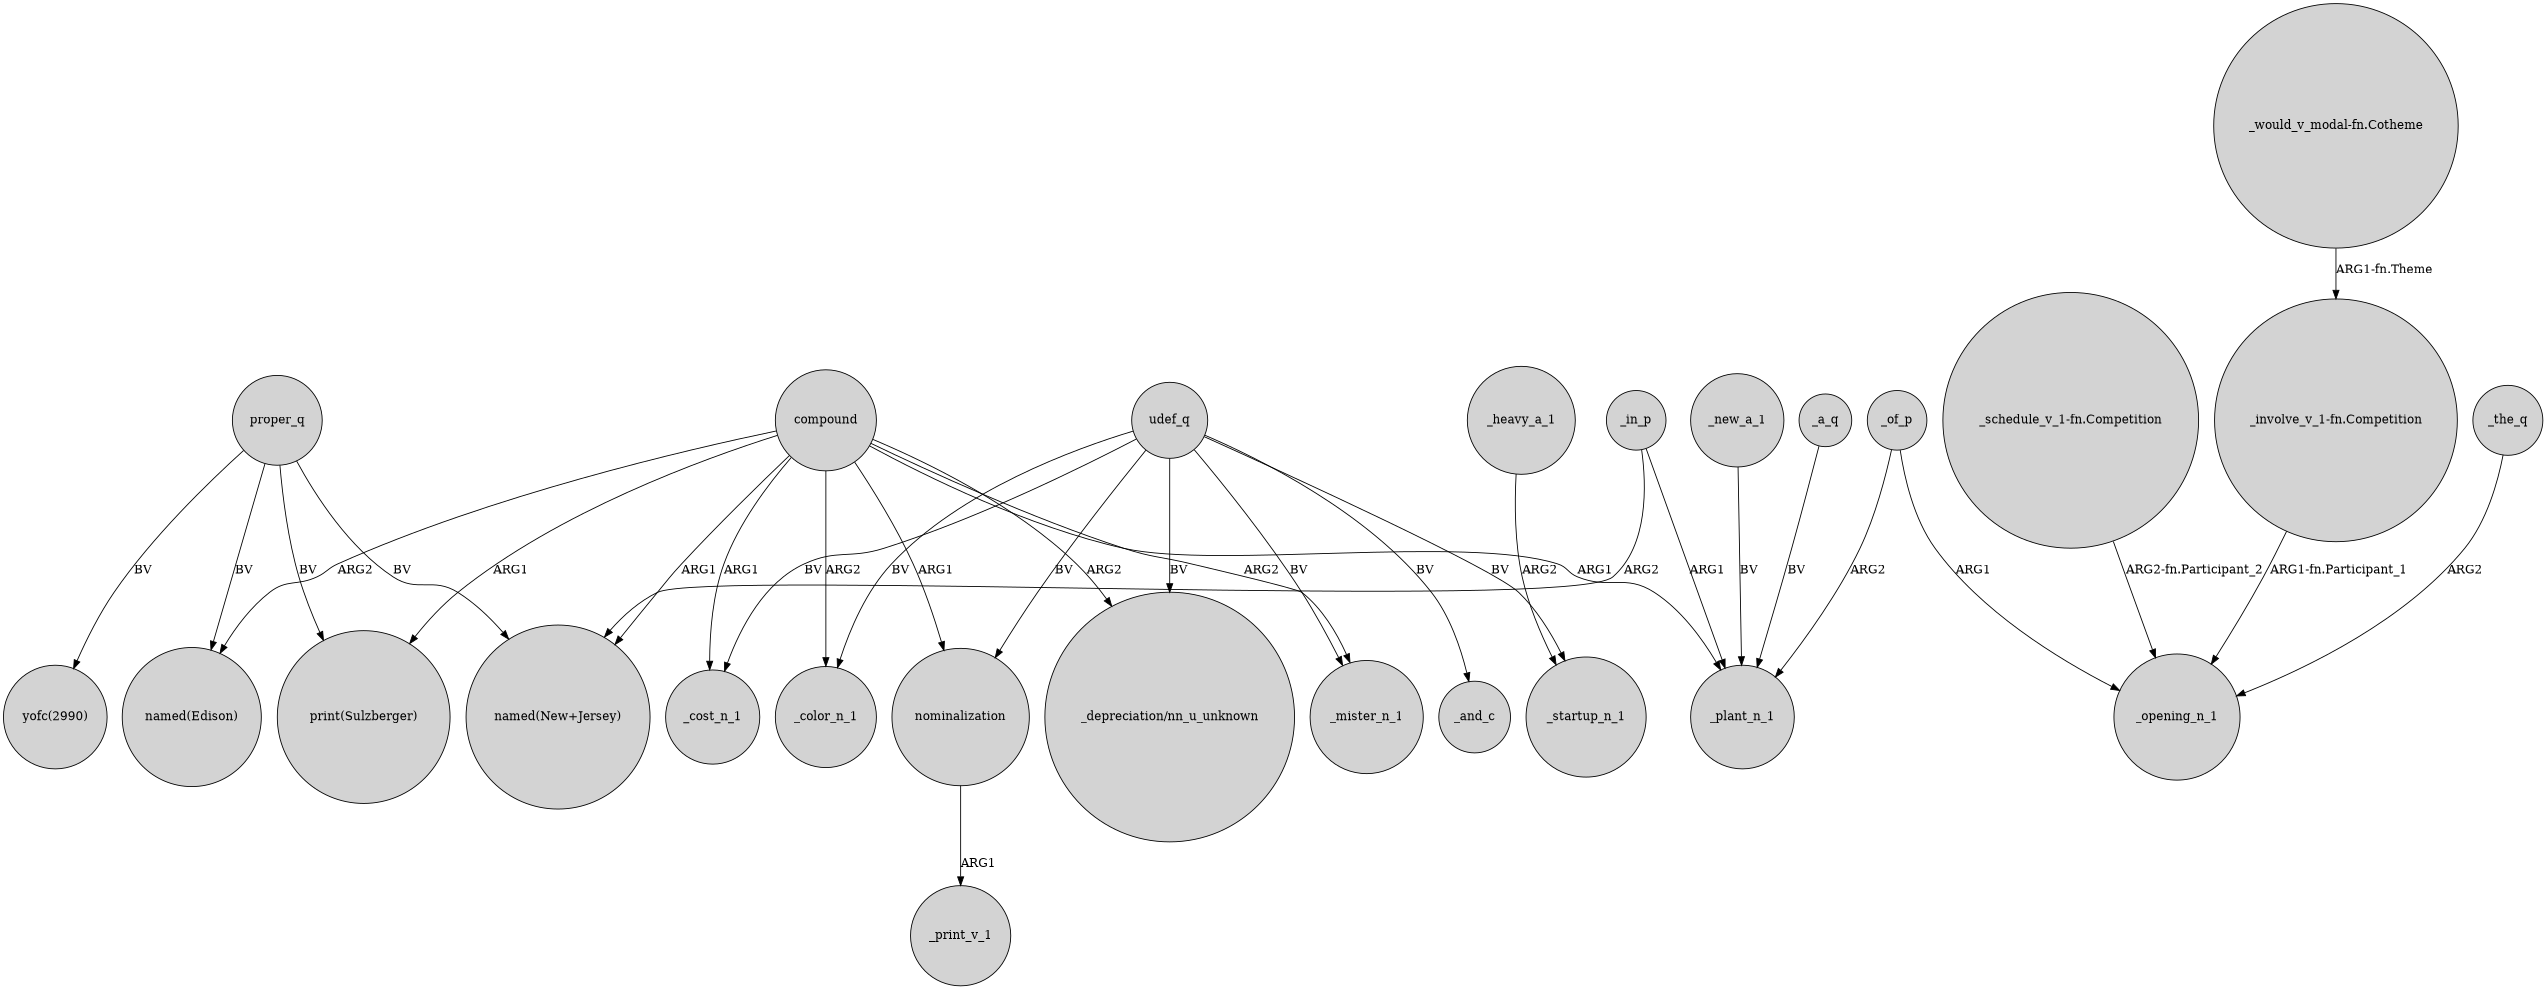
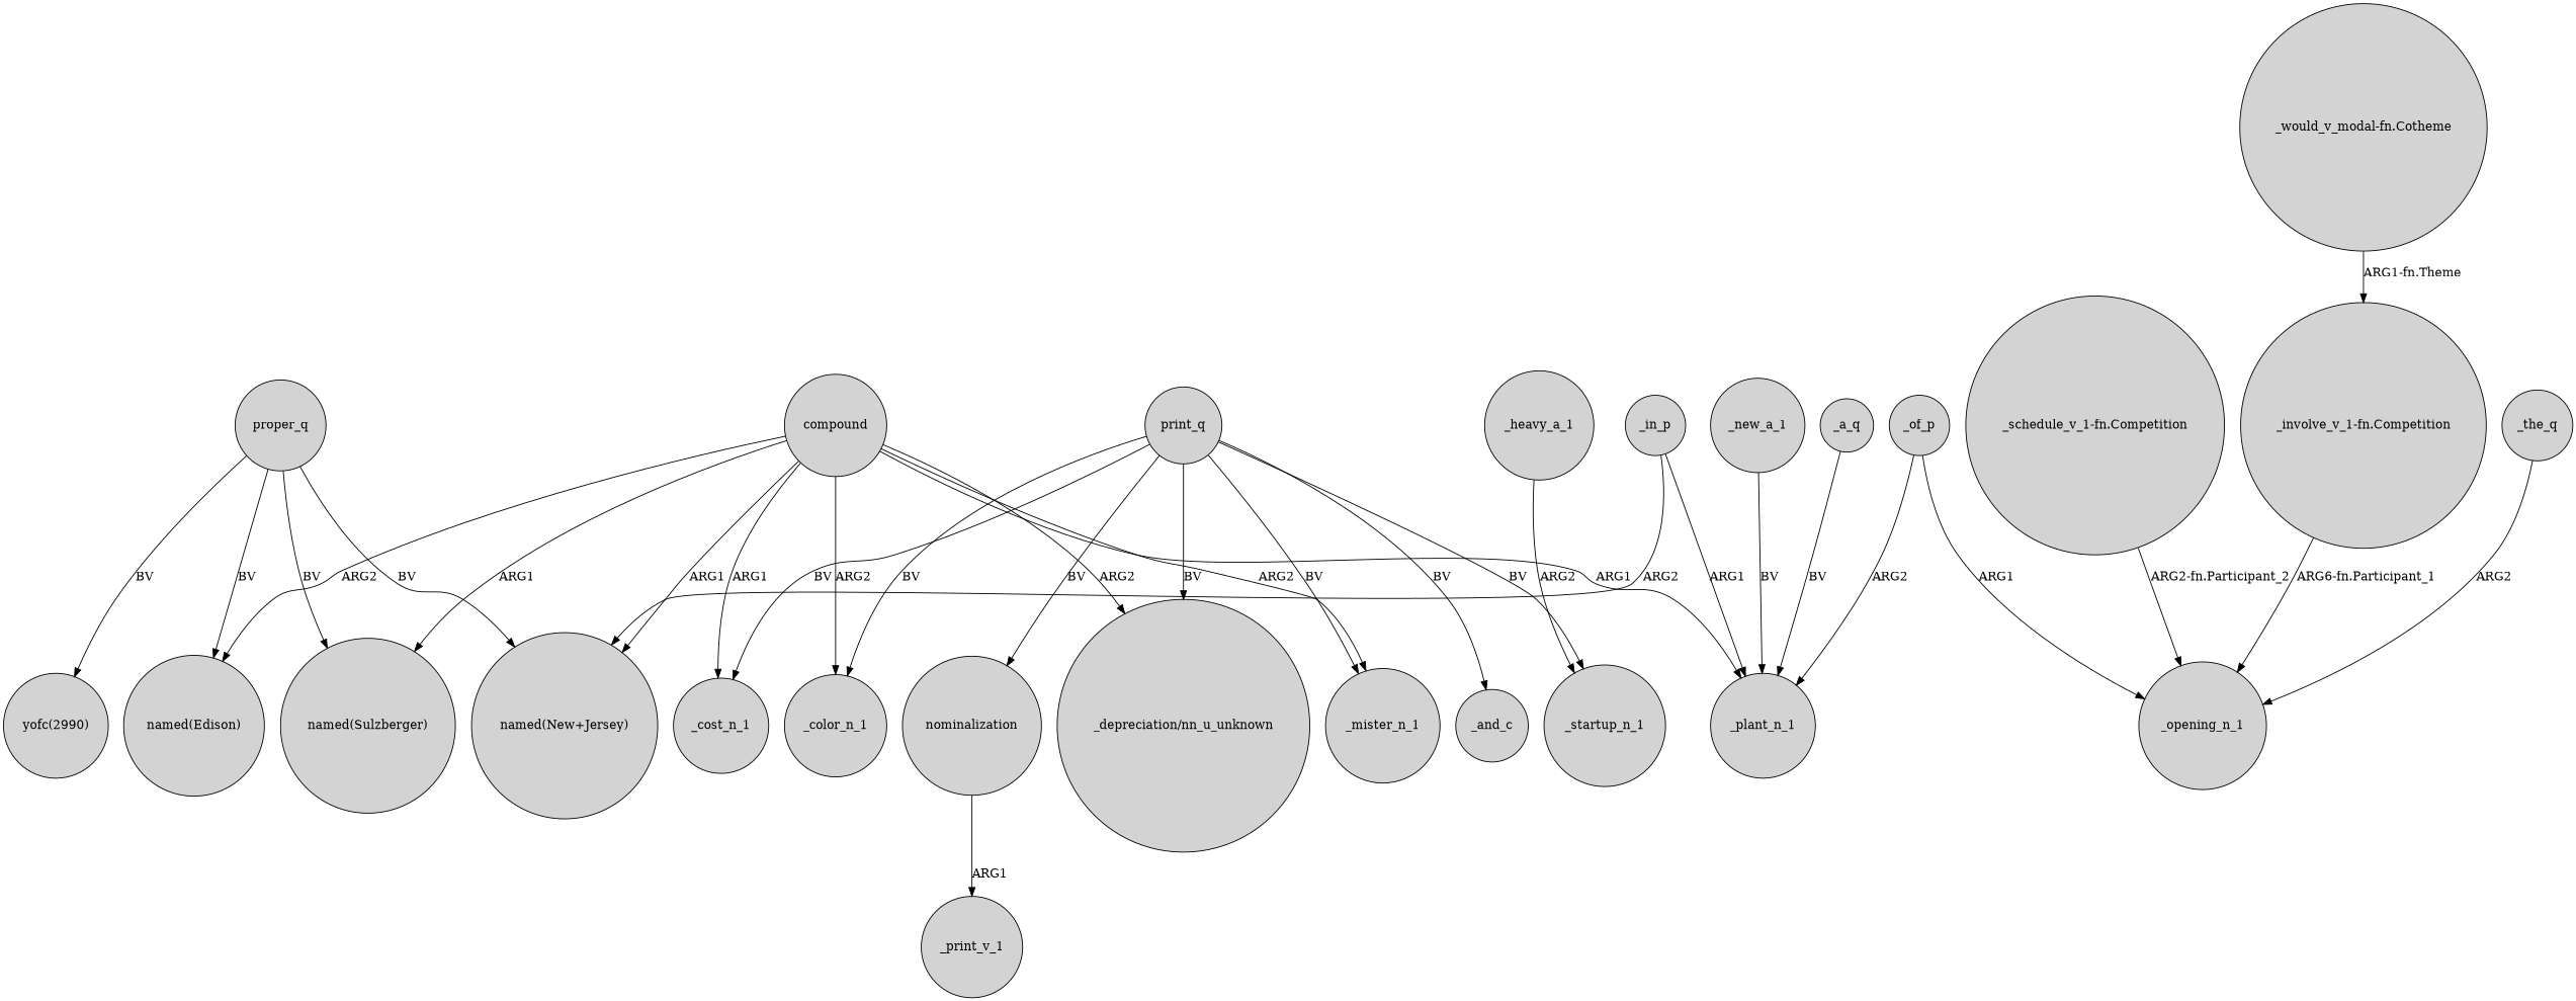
  digraph {
    node [shape=circle style=filled]
    _of_p
    _plant_n_1
    _opening_n_1
    proper_q
    "named(New+Jersey)"
    "named(Edison)"
-   "named(Sulzberger)" [label="print(Sulzberger)"]
+   "named(Sulzberger)"
    n8 [label="yofc(2990)"]
    compound
    _mister_n_1
    nominalization
    "_depreciation/nn_u_unknown"
    _color_n_1
    _cost_n_1
    _print_v_1
-   udef_q
+   udef_q [label=print_q]
    _and_c
    _startup_n_1
    _new_a_1
    "_schedule_v_1-fn.Competition"
    _a_q
    "_involve_v_1-fn.Competition"
    _in_p
    _heavy_a_1
    "_would_v_modal-fn.Cotheme"
    _the_q
    _of_p -> _plant_n_1 [label=ARG2]
    _of_p -> _opening_n_1 [label=ARG1]
    proper_q -> "named(New+Jersey)" [label=BV]
    proper_q -> "named(Edison)" [label=BV]
    proper_q -> "named(Sulzberger)" [label=BV]
    proper_q -> n8 [label=BV]
    compound -> _plant_n_1 [label=ARG1]
    compound -> "named(New+Jersey)" [label=ARG1]
    compound -> "named(Edison)" [label=ARG2]
    compound -> "named(Sulzberger)" [label=ARG1]
    compound -> _mister_n_1 [label=ARG2]
-   compound -> nominalization [label=ARG1]
    compound -> "_depreciation/nn_u_unknown" [label=ARG2]
    compound -> _color_n_1 [label=ARG2]
    compound -> _cost_n_1 [label=ARG1]
    nominalization -> _print_v_1 [label=ARG1]
    udef_q -> _mister_n_1 [label=BV]
    udef_q -> nominalization [label=BV]
    udef_q -> "_depreciation/nn_u_unknown" [label=BV]
    udef_q -> _color_n_1 [label=BV]
    udef_q -> _cost_n_1 [label=BV]
    udef_q -> _and_c [label=BV]
    udef_q -> _startup_n_1 [label=BV]
    _new_a_1 -> _plant_n_1 [label=BV]
    "_schedule_v_1-fn.Competition" -> _opening_n_1 [label="ARG2-fn.Participant_2"]
    _a_q -> _plant_n_1 [label=BV]
-   "_involve_v_1-fn.Competition" -> _opening_n_1 [label="ARG1-fn.Participant_1"]
+   "_involve_v_1-fn.Competition" -> _opening_n_1 [label="ARG6-fn.Participant_1"]
    _in_p -> _plant_n_1 [label=ARG1]
    _in_p -> "named(New+Jersey)" [label=ARG2]
    _heavy_a_1 -> _startup_n_1 [label=ARG2]
    "_would_v_modal-fn.Cotheme" -> "_involve_v_1-fn.Competition" [label="ARG1-fn.Theme"]
    _the_q -> _opening_n_1 [label=ARG2]
  }
